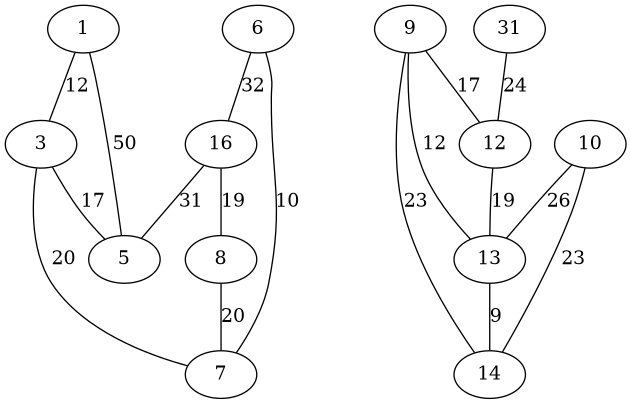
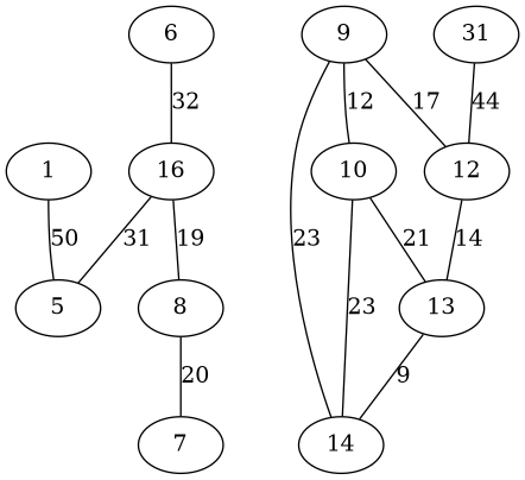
  graph {
    1
-   3
    5
    7
    6
    16
    8
    9
    12
    10
    14
    n12 [label=31]
    13
-   1 -- 3 [label=12]
    1 -- 5 [label=50]
-   3 -- 5 [label=17]
-   3 -- 7 [label=20]
-   6 -- 7 [label=10]
    6 -- 16 [label=32]
    16 -- 5 [label=31]
    16 -- 8 [label=19]
    8 -- 7 [label=20]
    9 -- 12 [label=17]
-   9 -- 13 [label=12]
+   9 -- 10 [label=12]
    9 -- 14 [label=23]
-   12 -- 13 [label=19]
+   12 -- 13 [label=14]
    10 -- 14 [label=23]
-   10 -- 13 [label=26]
-   n12 -- 12 [label=24]
+   10 -- 13 [label=21]
+   n12 -- 12 [label=44]
    13 -- 14 [label=9]
  }
